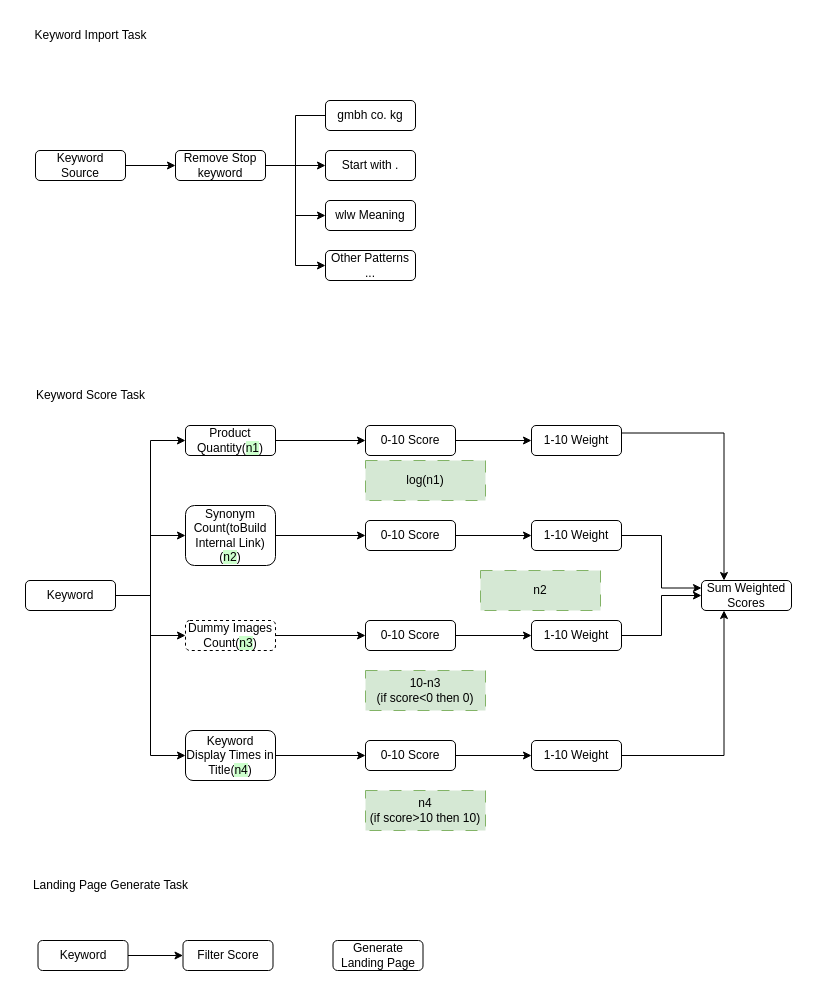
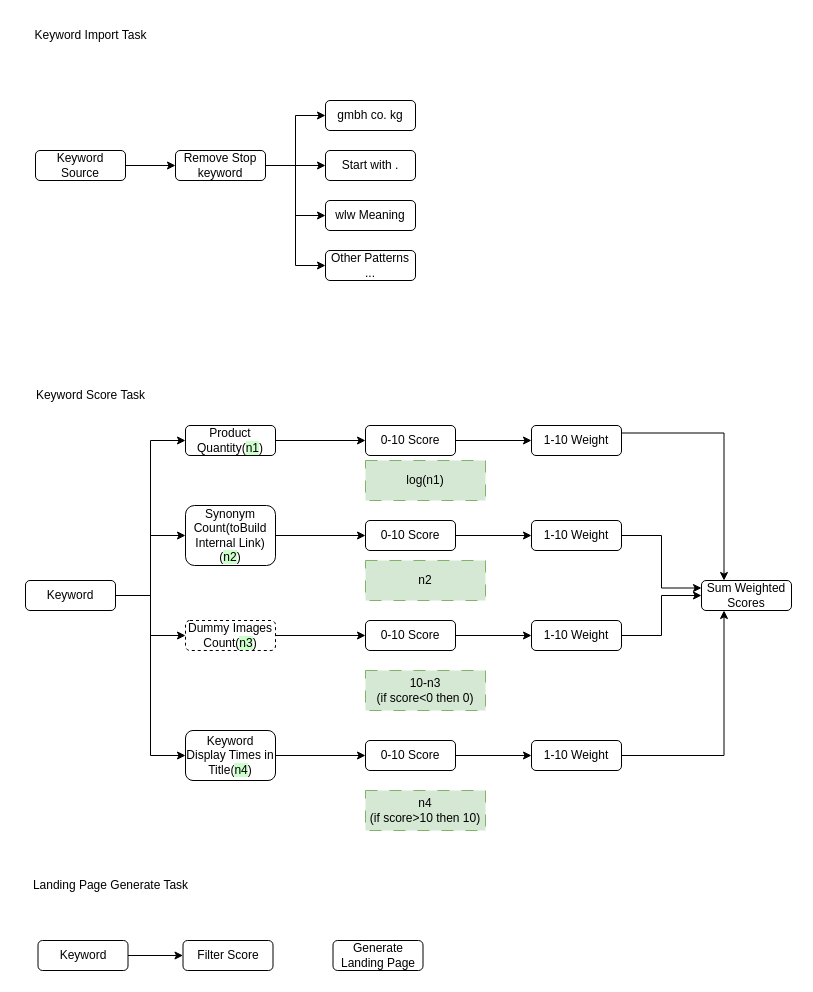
  <mxCell id="0" />
  <mxCell id="1" parent="0" />
  <mxCell id="2" style="edgeStyle=orthogonalEdgeStyle;rounded=0;orthogonalLoop=1;jettySize=auto;html=1;exitX=1;exitY=0.5;exitDx=0;exitDy=0;entryX=0;entryY=0.5;entryDx=0;entryDy=0;" parent="1" source="3" target="8" edge="1"><mxGeometry relative="1" as="geometry" /></mxCell>
  <mxCell id="3" value="Keyword Source" style="rounded=1;whiteSpace=wrap;html=1;" parent="1" vertex="1"><mxGeometry x="35" y="150" width="90" height="30" as="geometry" /></mxCell>
  <mxCell id="4" style="edgeStyle=orthogonalEdgeStyle;rounded=0;orthogonalLoop=1;jettySize=auto;html=1;exitX=1;exitY=0.5;exitDx=0;exitDy=0;entryX=0;entryY=0.5;entryDx=0;entryDy=0;" parent="1" source="8" target="13" edge="1"><mxGeometry relative="1" as="geometry" /></mxCell>
  <mxCell id="5" style="edgeStyle=orthogonalEdgeStyle;rounded=0;orthogonalLoop=1;jettySize=auto;html=1;exitX=1;exitY=0.5;exitDx=0;exitDy=0;entryX=0;entryY=0.5;entryDx=0;entryDy=0;" parent="1" source="8" target="24" edge="1"><mxGeometry relative="1" as="geometry" /></mxCell>
  <mxCell id="6" style="edgeStyle=orthogonalEdgeStyle;rounded=0;orthogonalLoop=1;jettySize=auto;html=1;exitX=1;exitY=0.5;exitDx=0;exitDy=0;" parent="1" source="8" target="12" edge="1"><mxGeometry relative="1" as="geometry" /></mxCell>
- <mxCell id="7" style="edgeStyle=orthogonalEdgeStyle;rounded=0;orthogonalLoop=1;jettySize=auto;html=1;exitX=1;exitY=0.5;exitDx=0;exitDy=0;entryX=0;entryY=0.5;entryDx=0;entryDy=0;endArrow=none;" parent="1" source="8" target="11" edge="1"><mxGeometry relative="1" as="geometry" /></mxCell>
+ <mxCell id="7" style="edgeStyle=orthogonalEdgeStyle;rounded=0;orthogonalLoop=1;jettySize=auto;html=1;exitX=1;exitY=0.5;exitDx=0;exitDy=0;entryX=0;entryY=0.5;entryDx=0;entryDy=0;" parent="1" source="8" target="11" edge="1"><mxGeometry relative="1" as="geometry" /></mxCell>
  <mxCell id="8" value="Remove Stop keyword" style="rounded=1;whiteSpace=wrap;html=1;" parent="1" vertex="1"><mxGeometry x="175" y="150" width="90" height="30" as="geometry" /></mxCell>
  <mxCell id="9" style="edgeStyle=orthogonalEdgeStyle;rounded=0;orthogonalLoop=1;jettySize=auto;html=1;exitX=1;exitY=0.5;exitDx=0;exitDy=0;" parent="1" source="10" target="36" edge="1"><mxGeometry relative="1" as="geometry" /></mxCell>
  <mxCell id="10" value="Keyword" style="rounded=1;whiteSpace=wrap;html=1;" parent="1" vertex="1"><mxGeometry x="37.5" y="940" width="90" height="30" as="geometry" /></mxCell>
  <mxCell id="11" value="gmbh co. kg" style="rounded=1;whiteSpace=wrap;html=1;" parent="1" vertex="1"><mxGeometry x="325" y="100" width="90" height="30" as="geometry" /></mxCell>
  <mxCell id="12" value="Start with ." style="rounded=1;whiteSpace=wrap;html=1;" parent="1" vertex="1"><mxGeometry x="325" y="150" width="90" height="30" as="geometry" /></mxCell>
  <mxCell id="13" value="wlw Meaning" style="rounded=1;whiteSpace=wrap;html=1;" parent="1" vertex="1"><mxGeometry x="325" y="200" width="90" height="30" as="geometry" /></mxCell>
  <mxCell id="14" style="edgeStyle=orthogonalEdgeStyle;rounded=0;orthogonalLoop=1;jettySize=auto;html=1;exitX=1;exitY=0.5;exitDx=0;exitDy=0;entryX=0;entryY=0.5;entryDx=0;entryDy=0;" parent="1" source="15" target="23" edge="1"><mxGeometry relative="1" as="geometry" /></mxCell>
  <mxCell id="15" value="Product Quantity(&lt;span style=&quot;background-color: rgb(204, 255, 204);&quot;&gt;n1&lt;/span&gt;)" style="rounded=1;whiteSpace=wrap;html=1;" parent="1" vertex="1"><mxGeometry x="185" y="425" width="90" height="30" as="geometry" /></mxCell>
  <mxCell id="16" style="edgeStyle=orthogonalEdgeStyle;rounded=0;orthogonalLoop=1;jettySize=auto;html=1;exitX=1;exitY=0.5;exitDx=0;exitDy=0;entryX=0;entryY=0.5;entryDx=0;entryDy=0;" parent="1" source="17" target="31" edge="1"><mxGeometry relative="1" as="geometry" /></mxCell>
  <mxCell id="17" value="Synonym Count(toBuild Internal Link)(&lt;span style=&quot;background-color: rgb(204, 255, 204);&quot;&gt;n2&lt;/span&gt;)" style="rounded=1;whiteSpace=wrap;html=1;" parent="1" vertex="1"><mxGeometry x="185" y="505" width="90" height="60" as="geometry" /></mxCell>
  <mxCell id="18" style="edgeStyle=orthogonalEdgeStyle;rounded=0;orthogonalLoop=1;jettySize=auto;html=1;exitX=1;exitY=0.5;exitDx=0;exitDy=0;entryX=0;entryY=0.5;entryDx=0;entryDy=0;" parent="1" source="19" target="33" edge="1"><mxGeometry relative="1" as="geometry" /></mxCell>
  <mxCell id="19" value="Dummy Images Count(&lt;span style=&quot;background-color: rgb(204, 255, 204);&quot;&gt;n3&lt;/span&gt;)" style="rounded=1;whiteSpace=wrap;html=1;dashed=1;" parent="1" vertex="1"><mxGeometry x="185" y="620" width="90" height="30" as="geometry" /></mxCell>
  <mxCell id="20" value="Keyword Import Task" style="text;html=1;align=center;verticalAlign=middle;resizable=0;points=[];autosize=1;strokeColor=none;fillColor=none;" parent="1" vertex="1"><mxGeometry x="20" y="20" width="140" height="30" as="geometry" /></mxCell>
  <mxCell id="21" value="Keyword Score Task" style="text;html=1;align=center;verticalAlign=middle;resizable=0;points=[];autosize=1;strokeColor=none;fillColor=none;" parent="1" vertex="1"><mxGeometry x="25" y="380" width="130" height="30" as="geometry" /></mxCell>
  <mxCell id="22" style="edgeStyle=orthogonalEdgeStyle;rounded=0;orthogonalLoop=1;jettySize=auto;html=1;exitX=1;exitY=0.5;exitDx=0;exitDy=0;entryX=0;entryY=0.5;entryDx=0;entryDy=0;" parent="1" source="23" target="39" edge="1"><mxGeometry relative="1" as="geometry" /></mxCell>
  <mxCell id="23" value="0-10 Score" style="rounded=1;whiteSpace=wrap;html=1;" parent="1" vertex="1"><mxGeometry x="365" y="425" width="90" height="30" as="geometry" /></mxCell>
  <mxCell id="24" value="Other Patterns ..." style="rounded=1;whiteSpace=wrap;html=1;" parent="1" vertex="1"><mxGeometry x="325" y="250" width="90" height="30" as="geometry" /></mxCell>
  <mxCell id="25" style="edgeStyle=orthogonalEdgeStyle;rounded=0;orthogonalLoop=1;jettySize=auto;html=1;exitX=1;exitY=0.5;exitDx=0;exitDy=0;entryX=0;entryY=0.5;entryDx=0;entryDy=0;" parent="1" source="29" target="15" edge="1"><mxGeometry relative="1" as="geometry" /></mxCell>
  <mxCell id="26" style="edgeStyle=orthogonalEdgeStyle;rounded=0;orthogonalLoop=1;jettySize=auto;html=1;exitX=1;exitY=0.5;exitDx=0;exitDy=0;entryX=0;entryY=0.5;entryDx=0;entryDy=0;" parent="1" source="29" target="17" edge="1"><mxGeometry relative="1" as="geometry" /></mxCell>
  <mxCell id="27" style="edgeStyle=orthogonalEdgeStyle;rounded=0;orthogonalLoop=1;jettySize=auto;html=1;exitX=1;exitY=0.5;exitDx=0;exitDy=0;entryX=0;entryY=0.5;entryDx=0;entryDy=0;" parent="1" source="29" target="19" edge="1"><mxGeometry relative="1" as="geometry" /></mxCell>
  <mxCell id="28" style="edgeStyle=orthogonalEdgeStyle;rounded=0;orthogonalLoop=1;jettySize=auto;html=1;exitX=1;exitY=0.5;exitDx=0;exitDy=0;entryX=0;entryY=0.5;entryDx=0;entryDy=0;" parent="1" source="29" target="45" edge="1"><mxGeometry relative="1" as="geometry" /></mxCell>
  <mxCell id="29" value="Keyword" style="rounded=1;whiteSpace=wrap;html=1;" parent="1" vertex="1"><mxGeometry x="25" y="580" width="90" height="30" as="geometry" /></mxCell>
  <mxCell id="30" style="edgeStyle=orthogonalEdgeStyle;rounded=0;orthogonalLoop=1;jettySize=auto;html=1;exitX=1;exitY=0.5;exitDx=0;exitDy=0;" parent="1" source="31" target="41" edge="1"><mxGeometry relative="1" as="geometry" /></mxCell>
  <mxCell id="31" value="0-10 Score" style="rounded=1;whiteSpace=wrap;html=1;" parent="1" vertex="1"><mxGeometry x="365" y="520" width="90" height="30" as="geometry" /></mxCell>
  <mxCell id="32" style="edgeStyle=orthogonalEdgeStyle;rounded=0;orthogonalLoop=1;jettySize=auto;html=1;exitX=1;exitY=0.5;exitDx=0;exitDy=0;entryX=0;entryY=0.5;entryDx=0;entryDy=0;" parent="1" source="33" target="43" edge="1"><mxGeometry relative="1" as="geometry" /></mxCell>
  <mxCell id="33" value="0-10 Score" style="rounded=1;whiteSpace=wrap;html=1;" parent="1" vertex="1"><mxGeometry x="365" y="620" width="90" height="30" as="geometry" /></mxCell>
  <mxCell id="34" value="Sum Weighted Scores" style="rounded=1;whiteSpace=wrap;html=1;" parent="1" vertex="1"><mxGeometry x="701" y="580" width="90" height="30" as="geometry" /></mxCell>
  <mxCell id="35" value="Landing Page Generate Task" style="text;html=1;align=center;verticalAlign=middle;resizable=0;points=[];autosize=1;strokeColor=none;fillColor=none;" parent="1" vertex="1"><mxGeometry x="20" y="870" width="180" height="30" as="geometry" /></mxCell>
  <mxCell id="36" value="Filter Score" style="rounded=1;whiteSpace=wrap;html=1;" parent="1" vertex="1"><mxGeometry x="182.5" y="940" width="90" height="30" as="geometry" /></mxCell>
  <mxCell id="37" value="Generate Landing Page" style="rounded=1;whiteSpace=wrap;html=1;" parent="1" vertex="1"><mxGeometry x="332.5" y="940" width="90" height="30" as="geometry" /></mxCell>
  <mxCell id="38" style="edgeStyle=orthogonalEdgeStyle;rounded=0;orthogonalLoop=1;jettySize=auto;html=1;exitX=1;exitY=0.25;exitDx=0;exitDy=0;entryX=0.25;entryY=0;entryDx=0;entryDy=0;" parent="1" source="39" target="34" edge="1"><mxGeometry relative="1" as="geometry" /></mxCell>
  <mxCell id="39" value="1-10 Weight" style="rounded=1;whiteSpace=wrap;html=1;" parent="1" vertex="1"><mxGeometry x="531" y="425" width="90" height="30" as="geometry" /></mxCell>
  <mxCell id="40" style="edgeStyle=orthogonalEdgeStyle;rounded=0;orthogonalLoop=1;jettySize=auto;html=1;exitX=1;exitY=0.5;exitDx=0;exitDy=0;entryX=0;entryY=0.25;entryDx=0;entryDy=0;" parent="1" source="41" target="34" edge="1"><mxGeometry relative="1" as="geometry" /></mxCell>
  <mxCell id="41" value="1-10 Weight" style="rounded=1;whiteSpace=wrap;html=1;" parent="1" vertex="1"><mxGeometry x="531" y="520" width="90" height="30" as="geometry" /></mxCell>
  <mxCell id="42" style="edgeStyle=orthogonalEdgeStyle;rounded=0;orthogonalLoop=1;jettySize=auto;html=1;exitX=1;exitY=0.5;exitDx=0;exitDy=0;entryX=0;entryY=0.5;entryDx=0;entryDy=0;" parent="1" source="43" target="34" edge="1"><mxGeometry relative="1" as="geometry" /></mxCell>
  <mxCell id="43" value="1-10 Weight" style="rounded=1;whiteSpace=wrap;html=1;" parent="1" vertex="1"><mxGeometry x="531" y="620" width="90" height="30" as="geometry" /></mxCell>
  <mxCell id="44" style="edgeStyle=orthogonalEdgeStyle;rounded=0;orthogonalLoop=1;jettySize=auto;html=1;exitX=1;exitY=0.5;exitDx=0;exitDy=0;entryX=0;entryY=0.5;entryDx=0;entryDy=0;" parent="1" source="45" target="47" edge="1"><mxGeometry relative="1" as="geometry" /></mxCell>
  <mxCell id="45" value="Keyword Display Times in Title(&lt;span style=&quot;background-color: rgb(204, 255, 204);&quot;&gt;n4&lt;/span&gt;)" style="rounded=1;whiteSpace=wrap;html=1;" parent="1" vertex="1"><mxGeometry x="185" y="730" width="90" height="50" as="geometry" /></mxCell>
  <mxCell id="46" style="edgeStyle=orthogonalEdgeStyle;rounded=0;orthogonalLoop=1;jettySize=auto;html=1;exitX=1;exitY=0.5;exitDx=0;exitDy=0;entryX=0;entryY=0.5;entryDx=0;entryDy=0;" parent="1" source="47" target="49" edge="1"><mxGeometry relative="1" as="geometry" /></mxCell>
  <mxCell id="47" value="0-10 Score" style="rounded=1;whiteSpace=wrap;html=1;" parent="1" vertex="1"><mxGeometry x="365" y="740" width="90" height="30" as="geometry" /></mxCell>
  <mxCell id="48" style="edgeStyle=orthogonalEdgeStyle;rounded=0;orthogonalLoop=1;jettySize=auto;html=1;exitX=1;exitY=0.5;exitDx=0;exitDy=0;entryX=0.25;entryY=1;entryDx=0;entryDy=0;" parent="1" source="49" target="34" edge="1"><mxGeometry relative="1" as="geometry" /></mxCell>
  <mxCell id="49" value="1-10 Weight" style="rounded=1;whiteSpace=wrap;html=1;" parent="1" vertex="1"><mxGeometry x="531" y="740" width="90" height="30" as="geometry" /></mxCell>
  <mxCell id="50" value="log(n1)" style="rounded=0;whiteSpace=wrap;html=1;fillColor=#d5e8d4;strokeColor=#82b366;dashed=1;dashPattern=12 12;" parent="1" vertex="1"><mxGeometry x="365" y="460" width="120" height="40" as="geometry" /></mxCell>
- <mxCell id="51" value="n2" style="rounded=0;whiteSpace=wrap;html=1;fillColor=#d5e8d4;strokeColor=#82b366;dashed=1;dashPattern=12 12;" parent="1" vertex="1"><mxGeometry x="480" y="570" width="120" height="40" as="geometry" /></mxCell>
+ <mxCell id="51" value="n2" style="rounded=0;whiteSpace=wrap;html=1;fillColor=#d5e8d4;strokeColor=#82b366;dashed=1;dashPattern=12 12;" parent="1" vertex="1"><mxGeometry x="365" y="560" width="120" height="40" as="geometry" /></mxCell>
  <mxCell id="52" value="10-n3&lt;div&gt;(if score&amp;lt;0 then 0)&lt;/div&gt;" style="rounded=0;whiteSpace=wrap;html=1;fillColor=#d5e8d4;strokeColor=#82b366;dashed=1;dashPattern=12 12;" vertex="1" parent="1"><mxGeometry x="365" y="670" width="120" height="40" as="geometry" /></mxCell>
  <mxCell id="53" value="n4&lt;div&gt;(if score&amp;gt;10 then 10)&lt;/div&gt;" style="rounded=0;whiteSpace=wrap;html=1;fillColor=#d5e8d4;strokeColor=#82b366;dashed=1;dashPattern=12 12;" vertex="1" parent="1"><mxGeometry x="365" y="790" width="120" height="40" as="geometry" /></mxCell>
